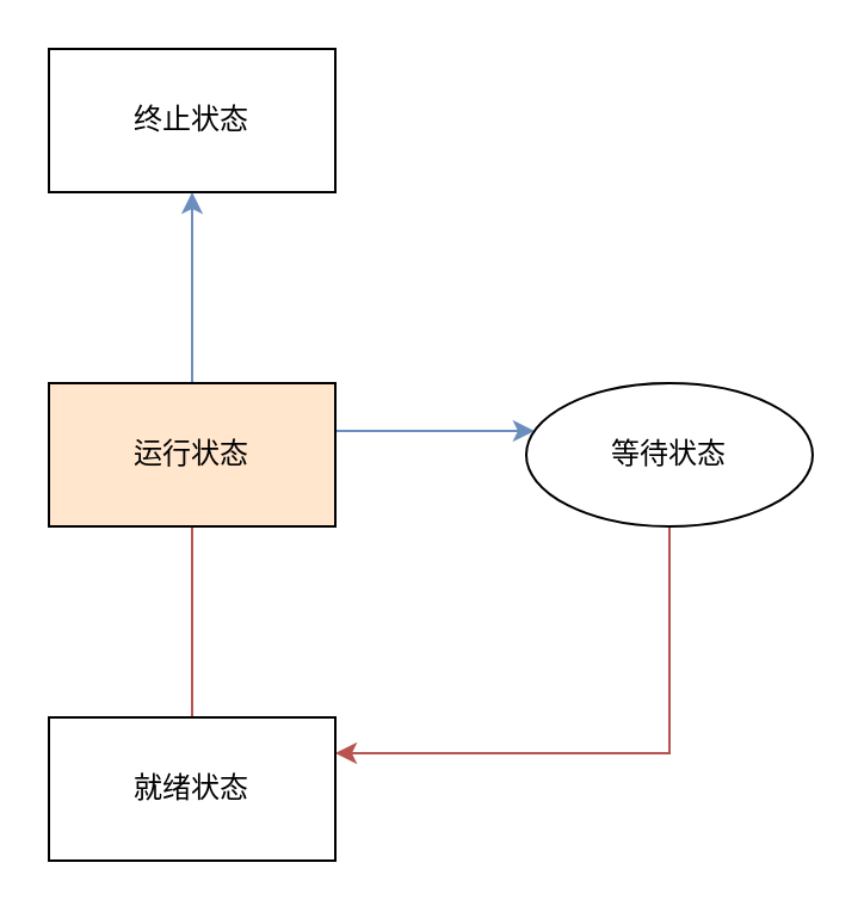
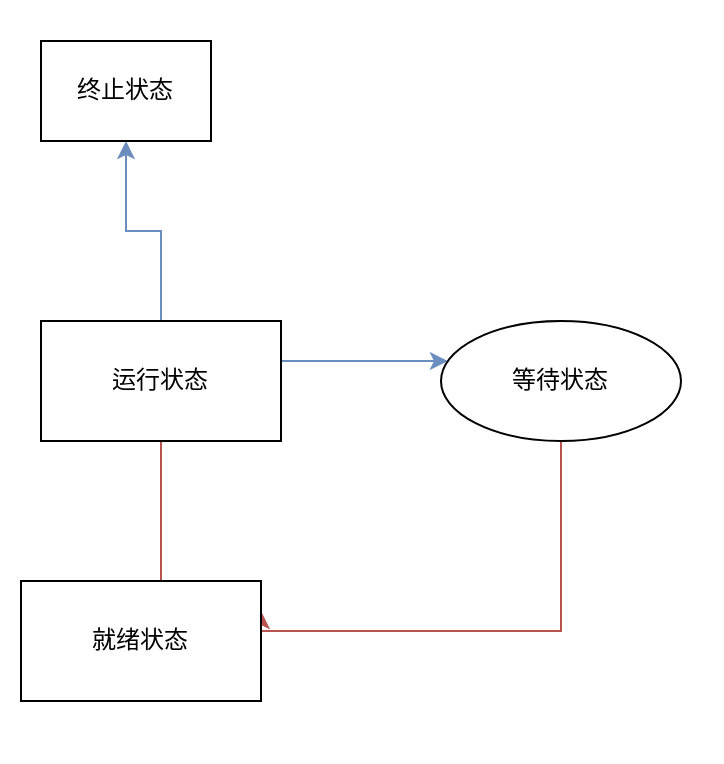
  <mxCell id="0" />
  <mxCell id="1" parent="0" />
  <mxCell id="2" value="" style="edgeStyle=orthogonalEdgeStyle;rounded=0;orthogonalLoop=1;jettySize=auto;html=1;fillColor=#dae8fc;strokeColor=#6c8ebf;" parent="1" target="4" edge="1"><mxGeometry relative="1" as="geometry"><mxPoint x="120" y="180" as="sourcePoint" /><Array as="points"><mxPoint x="170" y="180" /><mxPoint x="170" y="180" /></Array></mxGeometry></mxCell>
  <mxCell id="3" style="edgeStyle=orthogonalEdgeStyle;rounded=0;orthogonalLoop=1;jettySize=auto;html=1;entryX=1;entryY=0.25;entryDx=0;entryDy=0;fillColor=#f8cecc;strokeColor=#b85450;" parent="1" source="4" target="8" edge="1"><mxGeometry relative="1" as="geometry"><mxPoint x="280" y="340" as="targetPoint" /><Array as="points"><mxPoint x="280" y="315" /></Array></mxGeometry></mxCell>
  <mxCell id="4" value="等待状态" style="ellipse;whiteSpace=wrap;html=1;" parent="1" vertex="1"><mxGeometry x="220" y="160" width="120" height="60" as="geometry" /></mxCell>
  <mxCell id="5" value="" style="edgeStyle=orthogonalEdgeStyle;rounded=0;orthogonalLoop=1;jettySize=auto;html=1;fillColor=#f8cecc;strokeColor=#b85450;endArrow=none;" parent="1" source="7" target="8" edge="1"><mxGeometry relative="1" as="geometry"><Array as="points"><mxPoint x="80" y="260" /><mxPoint x="80" y="260" /></Array></mxGeometry></mxCell>
  <mxCell id="6" value="" style="edgeStyle=orthogonalEdgeStyle;rounded=0;orthogonalLoop=1;jettySize=auto;html=1;fillColor=#dae8fc;strokeColor=#6c8ebf;" parent="1" source="7" target="9" edge="1"><mxGeometry relative="1" as="geometry" /></mxCell>
- <mxCell id="7" value="运行状态" style="rounded=0;whiteSpace=wrap;html=1;fillColor=#ffe6cc;" parent="1" vertex="1"><mxGeometry x="20" y="160" width="120" height="60" as="geometry" /></mxCell>
- <mxCell id="8" value="就绪状态" style="rounded=0;whiteSpace=wrap;html=1;" parent="1" vertex="1"><mxGeometry x="20" y="300" width="120" height="60" as="geometry" /></mxCell>
- <mxCell id="9" value="终止状态" style="rounded=0;whiteSpace=wrap;html=1;" parent="1" vertex="1"><mxGeometry x="20" y="20" width="120" height="60" as="geometry" /></mxCell>
+ <mxCell id="7" value="运行状态" style="rounded=0;whiteSpace=wrap;html=1;" parent="1" vertex="1"><mxGeometry x="20" y="160" width="120" height="60" as="geometry" /></mxCell>
+ <mxCell id="8" value="就绪状态" style="rounded=0;whiteSpace=wrap;html=1;" parent="1" vertex="1"><mxGeometry x="10" y="290" width="120" height="60" as="geometry" /></mxCell>
+ <mxCell id="9" value="终止状态" style="rounded=0;whiteSpace=wrap;html=1;" parent="1" vertex="1"><mxGeometry x="20" y="20" width="85" height="50" as="geometry" /></mxCell>
